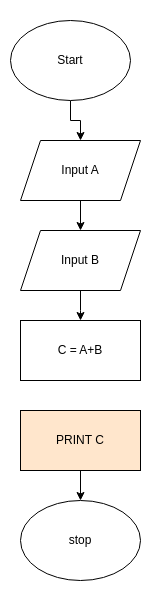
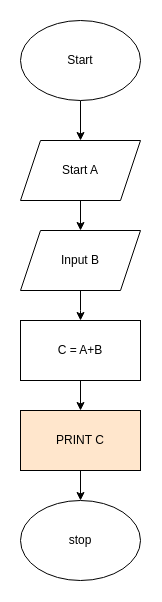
  <mxCell id="0" />
  <mxCell id="1" parent="0" />
  <mxCell id="2" style="edgeStyle=orthogonalEdgeStyle;rounded=0;orthogonalLoop=1;jettySize=auto;html=1;entryX=0.5;entryY=0;entryDx=0;entryDy=0;" edge="1" parent="1" source="3" target="5"><mxGeometry relative="1" as="geometry" /></mxCell>
- <mxCell id="3" value="Start" style="ellipse;whiteSpace=wrap;html=1;" vertex="1" parent="1"><mxGeometry x="10" y="20" width="120" height="80" as="geometry" /></mxCell>
+ <mxCell id="3" value="Start" style="ellipse;whiteSpace=wrap;html=1;" vertex="1" parent="1"><mxGeometry x="20" y="20" width="120" height="80" as="geometry" /></mxCell>
  <mxCell id="4" style="edgeStyle=orthogonalEdgeStyle;rounded=0;orthogonalLoop=1;jettySize=auto;html=1;" edge="1" parent="1" source="5" target="7"><mxGeometry relative="1" as="geometry" /></mxCell>
- <mxCell id="5" value="Input A" style="shape=parallelogram;perimeter=parallelogramPerimeter;whiteSpace=wrap;html=1;fixedSize=1;" vertex="1" parent="1"><mxGeometry x="20" y="140" width="120" height="60" as="geometry" /></mxCell>
+ <mxCell id="5" value="Start A" style="shape=parallelogram;perimeter=parallelogramPerimeter;whiteSpace=wrap;html=1;fixedSize=1;" vertex="1" parent="1"><mxGeometry x="20" y="140" width="120" height="60" as="geometry" /></mxCell>
  <mxCell id="6" style="edgeStyle=orthogonalEdgeStyle;rounded=0;orthogonalLoop=1;jettySize=auto;html=1;" edge="1" parent="1" source="7"><mxGeometry relative="1" as="geometry"><mxPoint x="80" y="320" as="targetPoint" /></mxGeometry></mxCell>
  <mxCell id="7" value="Input B" style="shape=parallelogram;perimeter=parallelogramPerimeter;whiteSpace=wrap;html=1;fixedSize=1;" vertex="1" parent="1"><mxGeometry x="20" y="230" width="120" height="60" as="geometry" /></mxCell>
+ <mxCell id="8" style="edgeStyle=orthogonalEdgeStyle;rounded=0;orthogonalLoop=1;jettySize=auto;html=1;entryX=0.5;entryY=0;entryDx=0;entryDy=0;" edge="1" parent="1" source="9" target="11"><mxGeometry relative="1" as="geometry" /></mxCell>
  <mxCell id="9" value="C = A+B" style="rounded=0;whiteSpace=wrap;html=1;" vertex="1" parent="1"><mxGeometry x="20" y="320" width="120" height="60" as="geometry" /></mxCell>
  <mxCell id="10" style="edgeStyle=orthogonalEdgeStyle;rounded=0;orthogonalLoop=1;jettySize=auto;html=1;entryX=0.5;entryY=0;entryDx=0;entryDy=0;" edge="1" parent="1" source="11" target="12"><mxGeometry relative="1" as="geometry" /></mxCell>
  <mxCell id="11" value="PRINT C" style="rounded=0;whiteSpace=wrap;html=1;fillColor=#ffe6cc;" vertex="1" parent="1"><mxGeometry x="20" y="410" width="120" height="60" as="geometry" /></mxCell>
  <mxCell id="12" value="stop" style="ellipse;whiteSpace=wrap;html=1;" vertex="1" parent="1"><mxGeometry x="20" y="500" width="120" height="80" as="geometry" /></mxCell>
